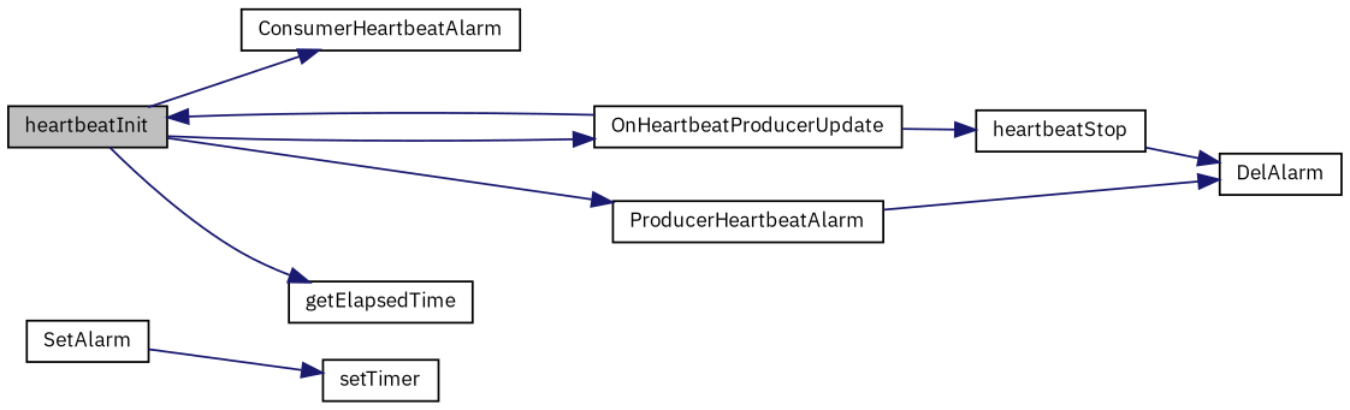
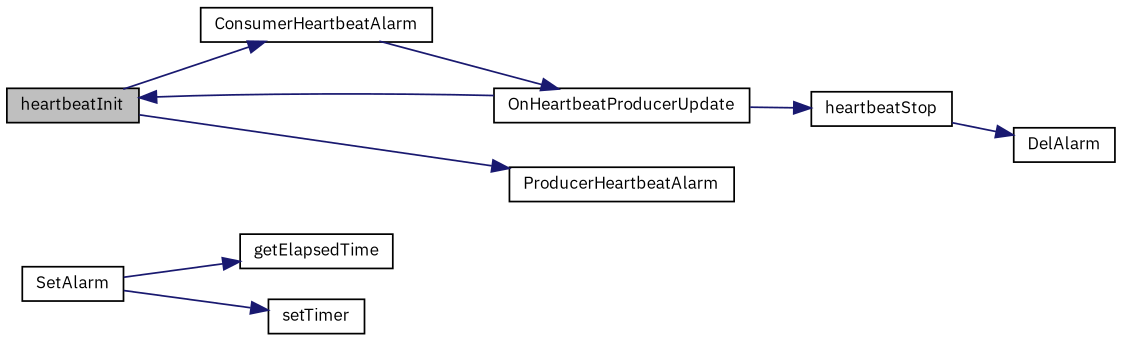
  digraph {
    fontname="IBM Plex Sans"
    rankdir=LR
    node [color=black fillcolor=white fontname="IBM Plex Sans" fontsize=10 shape=record style=filled]
    edge [color=midnightblue fontname="IBM Plex Sans" fontsize=10 labelfontname=FreeSans labelfontsize=10 style=solid]
    n1 [fillcolor=grey75 fontcolor=black height=0.2 label=heartbeatInit width=0.4]
    n2 [height=0.2 label=ConsumerHeartbeatAlarm width=0.4]
    n3 [height=0.2 label=OnHeartbeatProducerUpdate width=0.4]
    n4 [height=0.2 label=ProducerHeartbeatAlarm width=0.4]
    n5 [height=0.2 label=heartbeatStop width=0.4]
    n6 [height=0.2 label=DelAlarm width=0.4]
    n7 [height=0.2 label=SetAlarm width=0.4]
    n8 [height=0.2 label=getElapsedTime width=0.4]
    n9 [height=0.2 label=setTimer width=0.4]
    n1 -> n2
-   n1 -> n3
+   n2 -> n3
    n1 -> n4
    n3 -> n1
    n3 -> n5
-   n4 -> n6
    n5 -> n6
-   n1 -> n8
+   n7 -> n8
    n7 -> n9
  }
